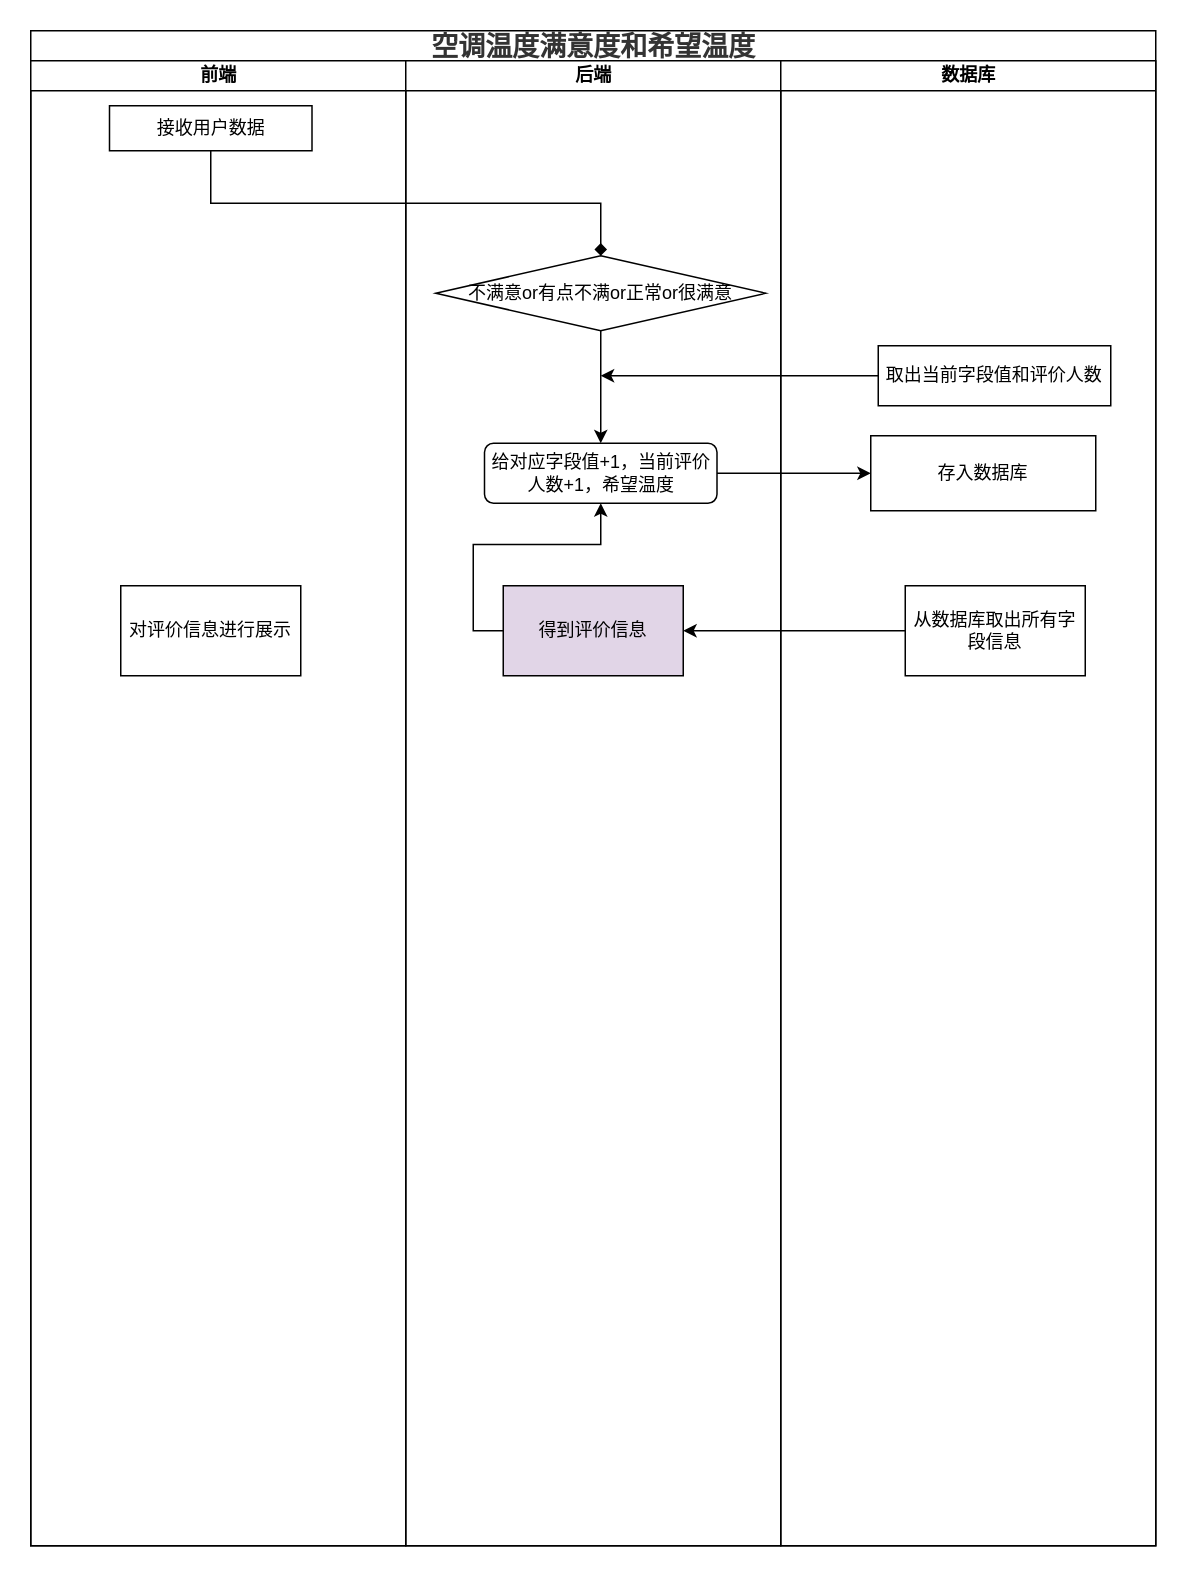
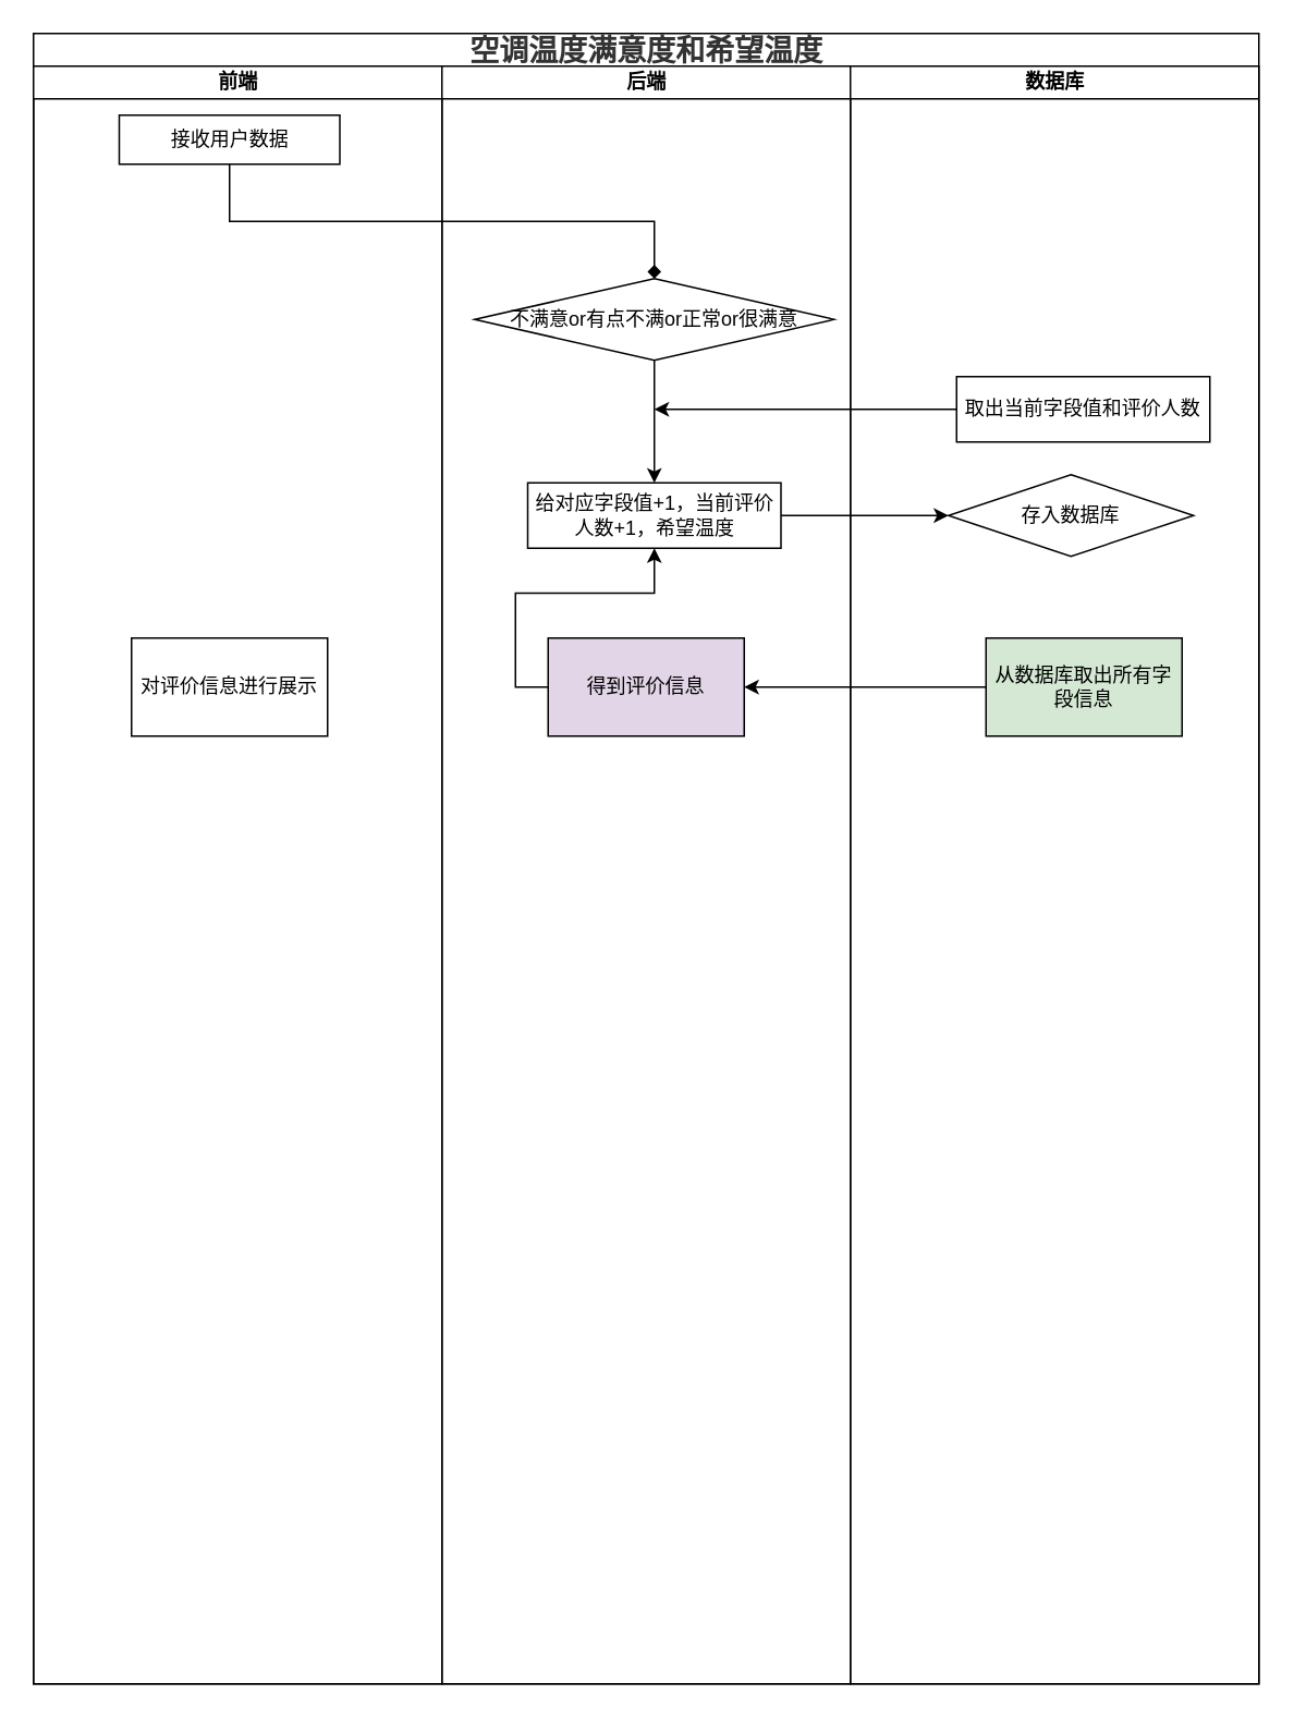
  <mxCell id="0" />
  <mxCell id="1" parent="0" />
  <mxCell id="2" value="&lt;h3 class=&quot;md-end-block md-heading md-focus&quot; style=&quot;box-sizing: border-box ; font-size: 1.5em ; margin-top: 1rem ; margin-bottom: 1rem ; position: relative ; line-height: 1.43 ; cursor: text ; color: rgb(51 , 51 , 51) ; font-family: &amp;#34;open sans&amp;#34; , &amp;#34;clear sans&amp;#34; , &amp;#34;helvetica neue&amp;#34; , &amp;#34;helvetica&amp;#34; , &amp;#34;arial&amp;#34; , &amp;#34;segoe ui emoji&amp;#34; , sans-serif&quot;&gt;&lt;span class=&quot;md-plain md-expand&quot; style=&quot;box-sizing: border-box&quot;&gt;空调温度满意度和希望温度&lt;/span&gt;&lt;/h3&gt;" style="swimlane;html=1;childLayout=stackLayout;startSize=20;rounded=0;shadow=0;comic=0;labelBackgroundColor=none;strokeWidth=1;fontFamily=Verdana;fontSize=12;align=center;" parent="1" vertex="1"><mxGeometry x="20" y="20" width="750" height="1010" as="geometry" /></mxCell>
  <mxCell id="3" value="前端" style="swimlane;html=1;startSize=20;" parent="2" vertex="1"><mxGeometry y="20" width="250" height="990" as="geometry" /></mxCell>
  <mxCell id="4" value="接收用户数据" style="rounded=0;whiteSpace=wrap;html=1;" parent="3" vertex="1"><mxGeometry x="52.5" y="30" width="135" height="30" as="geometry" /></mxCell>
  <mxCell id="5" value="对评价信息进行展示" style="rounded=0;whiteSpace=wrap;html=1;" parent="3" vertex="1"><mxGeometry x="60" y="350" width="120" height="60" as="geometry" /></mxCell>
  <mxCell id="6" value="后端" style="swimlane;html=1;startSize=20;" parent="2" vertex="1"><mxGeometry x="250" y="20" width="250" height="990" as="geometry" /></mxCell>
  <mxCell id="7" style="edgeStyle=orthogonalEdgeStyle;rounded=0;orthogonalLoop=1;jettySize=auto;html=1;exitX=0.5;exitY=1;exitDx=0;exitDy=0;" parent="6" source="8" target="9" edge="1"><mxGeometry relative="1" as="geometry" /></mxCell>
  <mxCell id="8" value="不满意or有点不满or正常or很满意" style="rhombus;whiteSpace=wrap;html=1;" parent="6" vertex="1"><mxGeometry x="20" y="130" width="220" height="50" as="geometry" /></mxCell>
- <mxCell id="9" value="给对应字段值+1，当前评价人数+1，希望温度" style="whiteSpace=wrap;html=1;rounded=1;" parent="6" vertex="1"><mxGeometry x="52.5" y="255" width="155" height="40" as="geometry" /></mxCell>
+ <mxCell id="9" value="给对应字段值+1，当前评价人数+1，希望温度" style="rounded=0;whiteSpace=wrap;html=1;" parent="6" vertex="1"><mxGeometry x="52.5" y="255" width="155" height="40" as="geometry" /></mxCell>
  <mxCell id="10" value="得到评价信息" style="rounded=0;whiteSpace=wrap;html=1;fillColor=#e1d5e7;" parent="6" vertex="1"><mxGeometry x="65" y="350" width="120" height="60" as="geometry" /></mxCell>
  <mxCell id="11" value="数据库" style="swimlane;html=1;startSize=20;" parent="2" vertex="1"><mxGeometry x="500" y="20" width="250" height="990" as="geometry" /></mxCell>
  <mxCell id="12" value="取出当前字段值和评价人数" style="rounded=0;whiteSpace=wrap;html=1;" parent="11" vertex="1"><mxGeometry x="65" y="190" width="155" height="40" as="geometry" /></mxCell>
- <mxCell id="13" value="从数据库取出所有字段信息" style="rounded=0;whiteSpace=wrap;html=1;" parent="11" vertex="1"><mxGeometry x="83" y="350" width="120" height="60" as="geometry" /></mxCell>
- <mxCell id="14" value="存入数据库" style="rounded=0;whiteSpace=wrap;html=1;" parent="11" vertex="1"><mxGeometry x="60" y="250" width="150" height="50" as="geometry" /></mxCell>
+ <mxCell id="13" value="从数据库取出所有字段信息" style="rounded=0;whiteSpace=wrap;html=1;fillColor=#d5e8d4;" parent="11" vertex="1"><mxGeometry x="83" y="350" width="120" height="60" as="geometry" /></mxCell>
+ <mxCell id="14" value="存入数据库" style="rhombus;whiteSpace=wrap;html=1;" parent="11" vertex="1"><mxGeometry x="60" y="250" width="150" height="50" as="geometry" /></mxCell>
  <mxCell id="15" style="edgeStyle=orthogonalEdgeStyle;rounded=0;orthogonalLoop=1;jettySize=auto;html=1;exitX=0.5;exitY=1;exitDx=0;exitDy=0;entryX=0.5;entryY=0;entryDx=0;entryDy=0;endArrow=diamond;" parent="2" source="4" target="8" edge="1"><mxGeometry relative="1" as="geometry" /></mxCell>
  <mxCell id="16" style="edgeStyle=orthogonalEdgeStyle;rounded=0;orthogonalLoop=1;jettySize=auto;html=1;exitX=0;exitY=0.5;exitDx=0;exitDy=0;entryX=1;entryY=0.5;entryDx=0;entryDy=0;" parent="2" source="13" target="10" edge="1"><mxGeometry relative="1" as="geometry" /></mxCell>
  <mxCell id="17" style="edgeStyle=orthogonalEdgeStyle;rounded=0;orthogonalLoop=1;jettySize=auto;html=1;exitX=0;exitY=0.5;exitDx=0;exitDy=0;" parent="2" source="10" target="9" edge="1"><mxGeometry relative="1" as="geometry" /></mxCell>
  <mxCell id="18" value="" style="edgeStyle=orthogonalEdgeStyle;rounded=0;orthogonalLoop=1;jettySize=auto;html=1;" parent="2" source="9" target="14" edge="1"><mxGeometry relative="1" as="geometry" /></mxCell>
  <mxCell id="19" style="edgeStyle=orthogonalEdgeStyle;rounded=0;orthogonalLoop=1;jettySize=auto;html=1;exitX=0;exitY=0.5;exitDx=0;exitDy=0;" parent="1" source="12" edge="1"><mxGeometry relative="1" as="geometry"><mxPoint x="400" y="250" as="targetPoint" /></mxGeometry></mxCell>
